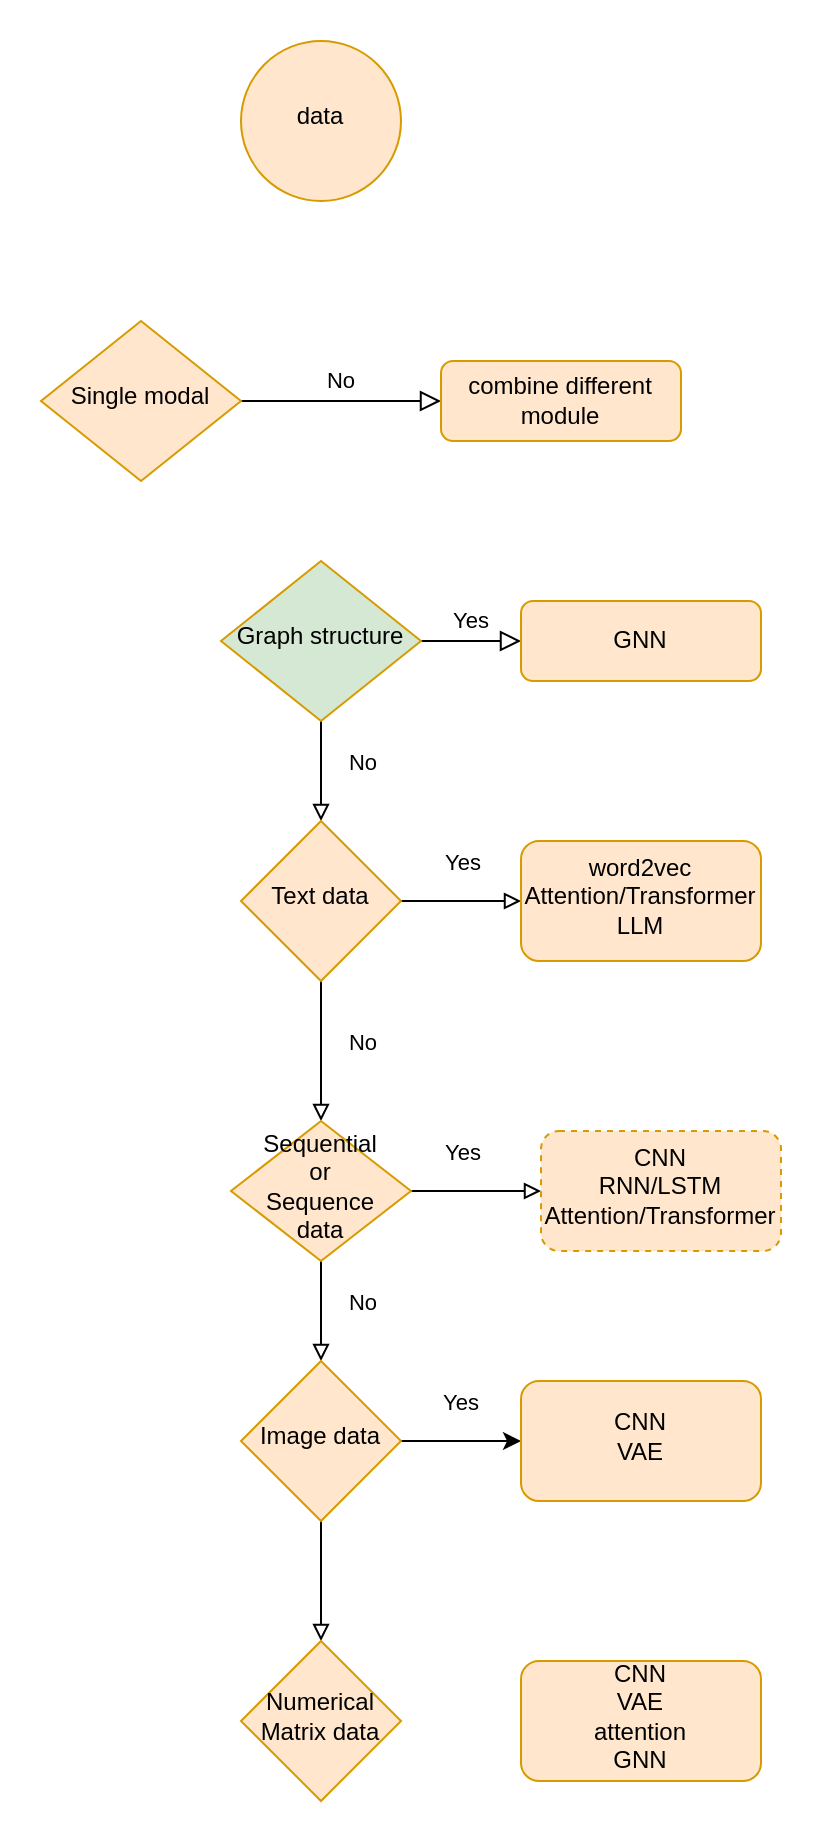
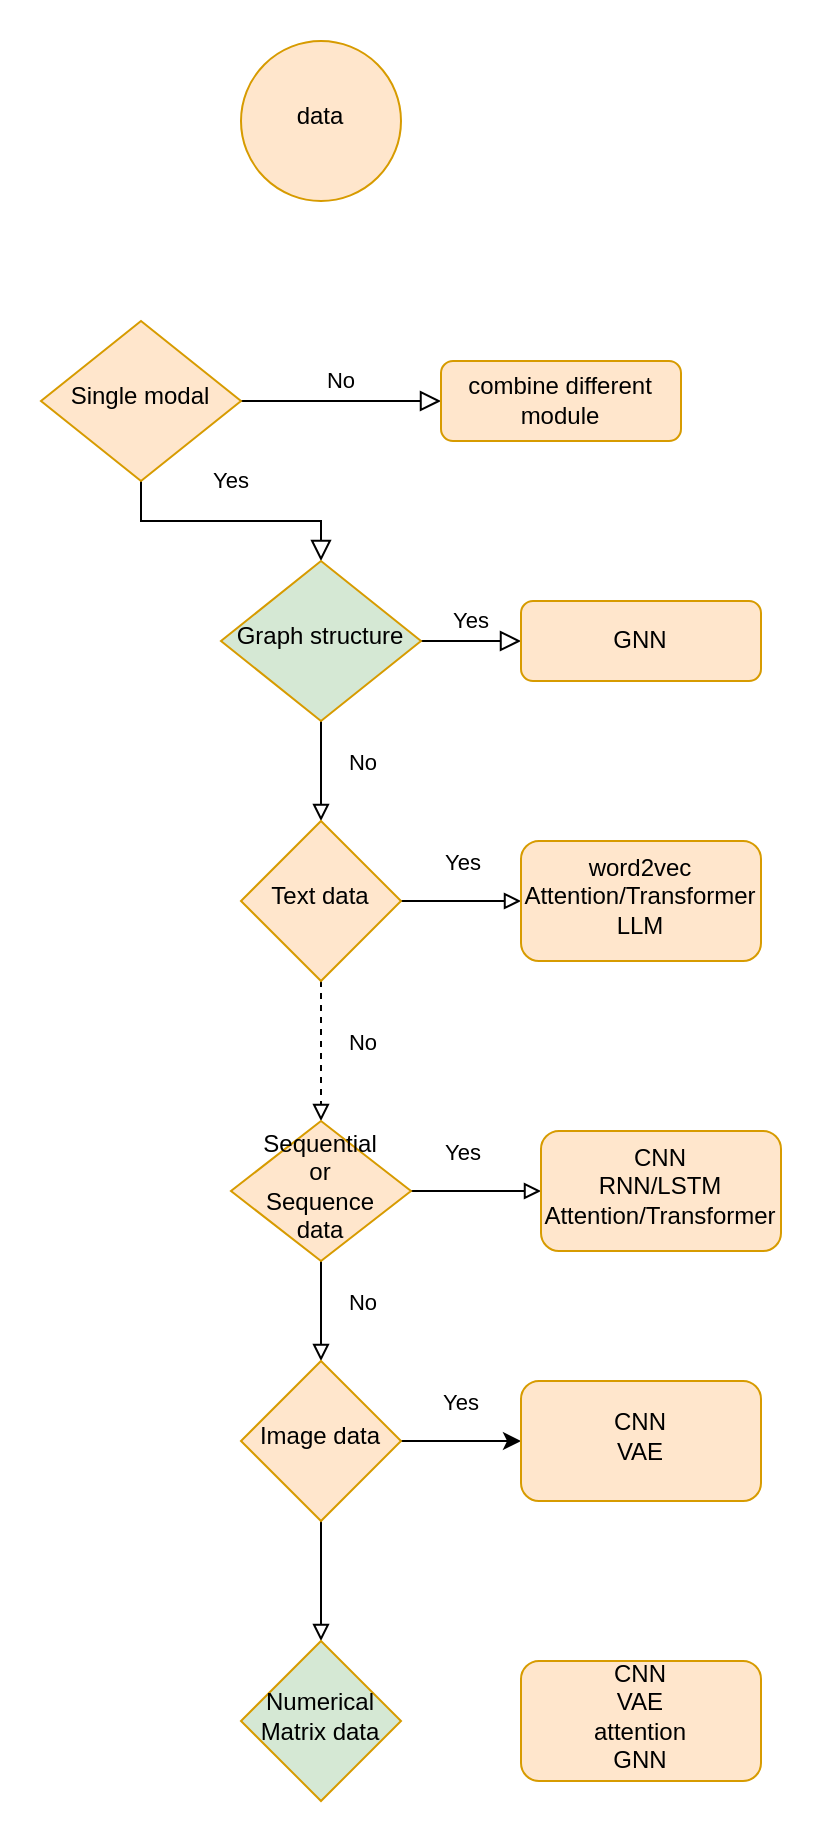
  <mxCell id="0" />
  <mxCell id="1" parent="0" />
+ <mxCell id="2" value="Yes" style="rounded=0;html=1;jettySize=auto;orthogonalLoop=1;fontSize=11;endArrow=block;endFill=0;endSize=8;strokeWidth=1;shadow=0;labelBackgroundColor=none;edgeStyle=orthogonalEdgeStyle;" parent="1" source="4" target="9" edge="1"><mxGeometry y="20" relative="1" as="geometry"><mxPoint as="offset" /></mxGeometry></mxCell>
  <mxCell id="3" value="No" style="edgeStyle=orthogonalEdgeStyle;rounded=0;html=1;jettySize=auto;orthogonalLoop=1;fontSize=11;endArrow=block;endFill=0;endSize=8;strokeWidth=1;shadow=0;labelBackgroundColor=none;" parent="1" source="4" target="5" edge="1"><mxGeometry y="10" relative="1" as="geometry"><mxPoint as="offset" /></mxGeometry></mxCell>
  <mxCell id="4" value="Single modal" style="rhombus;whiteSpace=wrap;html=1;shadow=0;fontFamily=Helvetica;fontSize=12;align=center;strokeWidth=1;spacing=6;spacingTop=-4;fillColor=#ffe6cc;strokeColor=#d79b00;" parent="1" vertex="1"><mxGeometry x="20" y="160" width="100" height="80" as="geometry" /></mxCell>
  <mxCell id="5" value="combine different module" style="rounded=1;whiteSpace=wrap;html=1;fontSize=12;glass=0;strokeWidth=1;shadow=0;fillColor=#ffe6cc;strokeColor=#d79b00;" parent="1" vertex="1"><mxGeometry x="220" y="180" width="120" height="40" as="geometry" /></mxCell>
  <mxCell id="6" value="Yes" style="edgeStyle=orthogonalEdgeStyle;rounded=0;html=1;jettySize=auto;orthogonalLoop=1;fontSize=11;endArrow=block;endFill=0;endSize=8;strokeWidth=1;shadow=0;labelBackgroundColor=none;" parent="1" source="9" target="10" edge="1"><mxGeometry y="10" relative="1" as="geometry"><mxPoint as="offset" /></mxGeometry></mxCell>
  <mxCell id="7" value="" style="edgeStyle=orthogonalEdgeStyle;rounded=0;orthogonalLoop=1;jettySize=auto;html=1;endArrow=block;endFill=0;" edge="1" parent="1" source="9" target="15"><mxGeometry relative="1" as="geometry" /></mxCell>
  <mxCell id="8" value="No" style="edgeLabel;html=1;align=center;verticalAlign=middle;resizable=0;points=[];" vertex="1" connectable="0" parent="7"><mxGeometry x="-0.04" y="-1" relative="1" as="geometry"><mxPoint x="21" y="-4" as="offset" /></mxGeometry></mxCell>
  <mxCell id="9" value="Graph structure" style="rhombus;whiteSpace=wrap;html=1;shadow=0;fontFamily=Helvetica;fontSize=12;align=center;strokeWidth=1;spacing=6;spacingTop=-4;fillColor=#d5e8d4;strokeColor=#d79b00;" parent="1" vertex="1"><mxGeometry x="110" y="280" width="100" height="80" as="geometry" /></mxCell>
  <mxCell id="10" value="GNN" style="rounded=1;whiteSpace=wrap;html=1;fontSize=12;glass=0;strokeWidth=1;shadow=0;fillColor=#ffe6cc;strokeColor=#d79b00;" parent="1" vertex="1"><mxGeometry x="260" y="300" width="120" height="40" as="geometry" /></mxCell>
- <mxCell id="11" value="" style="edgeStyle=orthogonalEdgeStyle;rounded=0;orthogonalLoop=1;jettySize=auto;html=1;endArrow=block;endFill=0;" edge="1" parent="1" source="15" target="20"><mxGeometry relative="1" as="geometry" /></mxCell>
+ <mxCell id="11" value="" style="edgeStyle=orthogonalEdgeStyle;rounded=0;orthogonalLoop=1;jettySize=auto;html=1;endArrow=block;endFill=0;dashed=1;" edge="1" parent="1" source="15" target="20"><mxGeometry relative="1" as="geometry" /></mxCell>
  <mxCell id="12" value="No" style="edgeLabel;html=1;align=center;verticalAlign=middle;resizable=0;points=[];" vertex="1" connectable="0" parent="11"><mxGeometry x="-0.143" y="-3" relative="1" as="geometry"><mxPoint x="23" as="offset" /></mxGeometry></mxCell>
  <mxCell id="13" value="" style="edgeStyle=orthogonalEdgeStyle;rounded=0;orthogonalLoop=1;jettySize=auto;html=1;endArrow=block;endFill=0;" edge="1" parent="1" source="15" target="21"><mxGeometry relative="1" as="geometry" /></mxCell>
  <mxCell id="14" value="Yes" style="edgeLabel;html=1;align=center;verticalAlign=middle;resizable=0;points=[];" vertex="1" connectable="0" parent="13"><mxGeometry x="0.067" y="-4" relative="1" as="geometry"><mxPoint x="-2" y="-24" as="offset" /></mxGeometry></mxCell>
  <mxCell id="15" value="Text data" style="rhombus;whiteSpace=wrap;html=1;fillColor=#ffe6cc;strokeColor=#d79b00;shadow=0;strokeWidth=1;spacing=6;spacingTop=-4;" vertex="1" parent="1"><mxGeometry x="120" y="410" width="80" height="80" as="geometry" /></mxCell>
  <mxCell id="16" value="" style="edgeStyle=orthogonalEdgeStyle;rounded=0;orthogonalLoop=1;jettySize=auto;html=1;endArrow=block;endFill=0;" edge="1" parent="1" source="20" target="23"><mxGeometry relative="1" as="geometry" /></mxCell>
  <mxCell id="17" value="Yes" style="edgeLabel;html=1;align=center;verticalAlign=middle;resizable=0;points=[];" vertex="1" connectable="0" parent="16"><mxGeometry x="-0.385" y="-2" relative="1" as="geometry"><mxPoint x="5" y="-22" as="offset" /></mxGeometry></mxCell>
  <mxCell id="18" value="" style="edgeStyle=orthogonalEdgeStyle;rounded=0;orthogonalLoop=1;jettySize=auto;html=1;endArrow=block;endFill=0;" edge="1" parent="1" source="20" target="27"><mxGeometry relative="1" as="geometry" /></mxCell>
  <mxCell id="19" value="No" style="edgeLabel;html=1;align=center;verticalAlign=middle;resizable=0;points=[];" vertex="1" connectable="0" parent="18"><mxGeometry x="-0.36" y="-2" relative="1" as="geometry"><mxPoint x="22" y="4" as="offset" /></mxGeometry></mxCell>
  <mxCell id="20" value="Sequential&lt;br&gt;or&lt;br&gt;Sequence data" style="rhombus;whiteSpace=wrap;html=1;fillColor=#ffe6cc;strokeColor=#d79b00;shadow=0;strokeWidth=1;spacing=6;spacingTop=-4;" vertex="1" parent="1"><mxGeometry x="115" y="560" width="90" height="70" as="geometry" /></mxCell>
  <mxCell id="21" value="word2vec&lt;br style=&quot;border-color: var(--border-color);&quot;&gt;Attention/Transformer&lt;br style=&quot;border-color: var(--border-color);&quot;&gt;LLM" style="rounded=1;whiteSpace=wrap;html=1;fillColor=#ffe6cc;strokeColor=#d79b00;shadow=0;strokeWidth=1;spacing=6;spacingTop=-4;" vertex="1" parent="1"><mxGeometry x="260" y="420" width="120" height="60" as="geometry" /></mxCell>
  <mxCell id="22" value="data" style="ellipse;whiteSpace=wrap;html=1;fillColor=#ffe6cc;strokeColor=#d79b00;shadow=0;strokeWidth=1;spacing=6;spacingTop=-4;" vertex="1" parent="1"><mxGeometry x="120" y="20" width="80" height="80" as="geometry" /></mxCell>
- <mxCell id="23" value="CNN&lt;br&gt;RNN/LSTM&lt;br&gt;Attention/Transformer" style="rounded=1;whiteSpace=wrap;html=1;fillColor=#ffe6cc;strokeColor=#d79b00;shadow=0;strokeWidth=1;spacing=6;spacingTop=-4;dashed=1;" vertex="1" parent="1"><mxGeometry x="270" y="565" width="120" height="60" as="geometry" /></mxCell>
+ <mxCell id="23" value="CNN&lt;br&gt;RNN/LSTM&lt;br&gt;Attention/Transformer" style="rounded=1;whiteSpace=wrap;html=1;fillColor=#ffe6cc;strokeColor=#d79b00;shadow=0;strokeWidth=1;spacing=6;spacingTop=-4;" vertex="1" parent="1"><mxGeometry x="270" y="565" width="120" height="60" as="geometry" /></mxCell>
  <mxCell id="24" value="" style="edgeStyle=orthogonalEdgeStyle;rounded=0;orthogonalLoop=1;jettySize=auto;html=1;endArrow=block;endFill=0;" edge="1" parent="1" source="27" target="28"><mxGeometry relative="1" as="geometry" /></mxCell>
  <mxCell id="25" value="" style="edgeStyle=orthogonalEdgeStyle;rounded=0;orthogonalLoop=1;jettySize=auto;html=1;" edge="1" parent="1" source="27" target="29"><mxGeometry relative="1" as="geometry" /></mxCell>
  <mxCell id="26" value="Yes" style="edgeLabel;html=1;align=center;verticalAlign=middle;resizable=0;points=[];" vertex="1" connectable="0" parent="25"><mxGeometry x="-0.033" y="1" relative="1" as="geometry"><mxPoint y="-19" as="offset" /></mxGeometry></mxCell>
  <mxCell id="27" value="Image data" style="rhombus;whiteSpace=wrap;html=1;fillColor=#ffe6cc;strokeColor=#d79b00;shadow=0;strokeWidth=1;spacing=6;spacingTop=-4;" vertex="1" parent="1"><mxGeometry x="120" y="680" width="80" height="80" as="geometry" /></mxCell>
- <mxCell id="28" value="Numerical Matrix data" style="rhombus;whiteSpace=wrap;html=1;fillColor=#ffe6cc;strokeColor=#d79b00;shadow=0;strokeWidth=1;spacing=6;spacingTop=-4;" vertex="1" parent="1"><mxGeometry x="120" y="820" width="80" height="80" as="geometry" /></mxCell>
+ <mxCell id="28" value="Numerical Matrix data" style="rhombus;whiteSpace=wrap;html=1;fillColor=#d5e8d4;strokeColor=#d79b00;shadow=0;strokeWidth=1;spacing=6;spacingTop=-4;" vertex="1" parent="1"><mxGeometry x="120" y="820" width="80" height="80" as="geometry" /></mxCell>
  <mxCell id="29" value="CNN&lt;br&gt;VAE" style="rounded=1;whiteSpace=wrap;html=1;fillColor=#ffe6cc;strokeColor=#d79b00;shadow=0;strokeWidth=1;spacing=6;spacingTop=-4;" vertex="1" parent="1"><mxGeometry x="260" y="690" width="120" height="60" as="geometry" /></mxCell>
  <mxCell id="30" value="CNN&lt;br&gt;VAE&lt;br&gt;attention&lt;br&gt;GNN" style="rounded=1;whiteSpace=wrap;html=1;fillColor=#ffe6cc;strokeColor=#d79b00;shadow=0;strokeWidth=1;spacing=6;spacingTop=-4;" vertex="1" parent="1"><mxGeometry x="260" y="830" width="120" height="60" as="geometry" /></mxCell>
